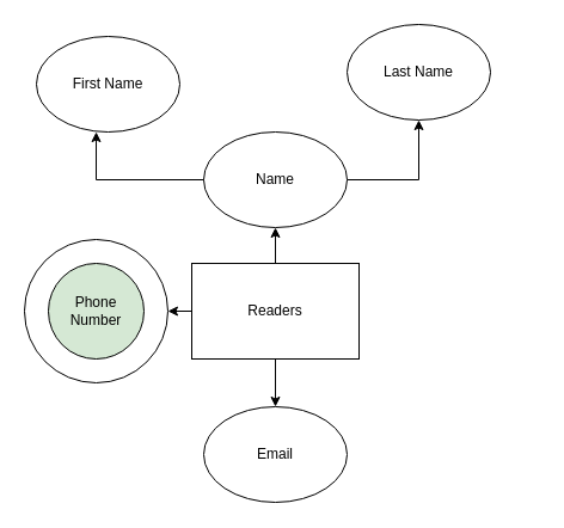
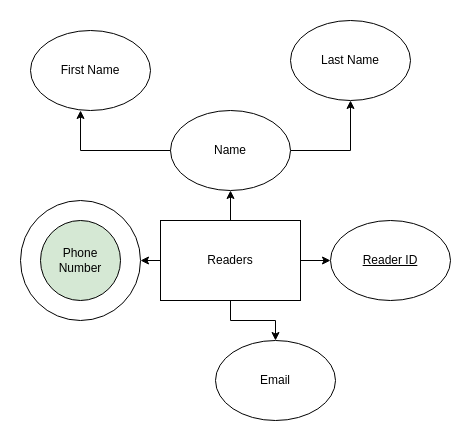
  <mxCell id="0" />
  <mxCell id="1" parent="0" />
  <mxCell id="2" style="edgeStyle=orthogonalEdgeStyle;rounded=0;orthogonalLoop=1;jettySize=auto;html=1;exitX=0.5;exitY=0;exitDx=0;exitDy=0;entryX=0.5;entryY=1;entryDx=0;entryDy=0;" edge="1" parent="1" source="6" target="11"><mxGeometry relative="1" as="geometry" /></mxCell>
+ <mxCell id="3" style="edgeStyle=orthogonalEdgeStyle;rounded=0;orthogonalLoop=1;jettySize=auto;html=1;exitX=1;exitY=0.5;exitDx=0;exitDy=0;entryX=0;entryY=0.5;entryDx=0;entryDy=0;" edge="1" parent="1" source="6" target="8"><mxGeometry relative="1" as="geometry" /></mxCell>
  <mxCell id="4" style="edgeStyle=orthogonalEdgeStyle;rounded=0;orthogonalLoop=1;jettySize=auto;html=1;exitX=0;exitY=0.5;exitDx=0;exitDy=0;entryX=1;entryY=0.5;entryDx=0;entryDy=0;" edge="1" parent="1" source="6" target="9"><mxGeometry relative="1" as="geometry" /></mxCell>
  <mxCell id="5" style="edgeStyle=orthogonalEdgeStyle;rounded=0;orthogonalLoop=1;jettySize=auto;html=1;exitX=0.5;exitY=1;exitDx=0;exitDy=0;entryX=0.5;entryY=0;entryDx=0;entryDy=0;" edge="1" parent="1" source="6" target="7"><mxGeometry relative="1" as="geometry" /></mxCell>
  <mxCell id="6" value="Readers" style="rounded=0;whiteSpace=wrap;html=1;" vertex="1" parent="1"><mxGeometry x="160" y="220" width="140" height="80" as="geometry" /></mxCell>
- <mxCell id="7" value="Email" style="ellipse;whiteSpace=wrap;html=1;" vertex="1" parent="1"><mxGeometry x="170" y="340" width="120" height="80" as="geometry" /></mxCell>
+ <mxCell id="7" value="Email" style="ellipse;whiteSpace=wrap;html=1;" vertex="1" parent="1"><mxGeometry x="215" y="340" width="120" height="80" as="geometry" /></mxCell>
+ <mxCell id="8" value="&lt;u&gt;Reader ID&lt;/u&gt;" style="ellipse;whiteSpace=wrap;html=1;" vertex="1" parent="1"><mxGeometry x="330" y="220" width="120" height="80" as="geometry" /></mxCell>
  <mxCell id="9" value="Phone No" style="ellipse;whiteSpace=wrap;html=1;" vertex="1" parent="1"><mxGeometry x="20" y="200" width="120" height="120" as="geometry" /></mxCell>
  <mxCell id="10" style="edgeStyle=orthogonalEdgeStyle;rounded=0;orthogonalLoop=1;jettySize=auto;html=1;exitX=1;exitY=0.5;exitDx=0;exitDy=0;entryX=0.5;entryY=1;entryDx=0;entryDy=0;" edge="1" parent="1" source="11" target="13"><mxGeometry relative="1" as="geometry" /></mxCell>
  <mxCell id="11" value="Name" style="ellipse;whiteSpace=wrap;html=1;" vertex="1" parent="1"><mxGeometry x="170" y="110" width="120" height="80" as="geometry" /></mxCell>
  <mxCell id="12" value="First Name" style="ellipse;whiteSpace=wrap;html=1;" vertex="1" parent="1"><mxGeometry x="30" y="30" width="120" height="80" as="geometry" /></mxCell>
  <mxCell id="13" value="Last Name" style="ellipse;whiteSpace=wrap;html=1;" vertex="1" parent="1"><mxGeometry x="290" y="20" width="120" height="80" as="geometry" /></mxCell>
  <mxCell id="14" style="edgeStyle=orthogonalEdgeStyle;rounded=0;orthogonalLoop=1;jettySize=auto;html=1;exitX=0;exitY=0.5;exitDx=0;exitDy=0;entryX=0.417;entryY=1;entryDx=0;entryDy=0;entryPerimeter=0;" edge="1" parent="1" source="11" target="12"><mxGeometry relative="1" as="geometry" /></mxCell>
  <mxCell id="15" value="Phone Number" style="ellipse;whiteSpace=wrap;html=1;aspect=fixed;fillColor=#d5e8d4;" vertex="1" parent="1"><mxGeometry x="40" y="220" width="80" height="80" as="geometry" /></mxCell>
  <mxCell id="16" style="edgeStyle=orthogonalEdgeStyle;rounded=0;orthogonalLoop=1;jettySize=auto;html=1;exitX=0.5;exitY=1;exitDx=0;exitDy=0;" edge="1" parent="1" source="9" target="9"><mxGeometry relative="1" as="geometry" /></mxCell>
